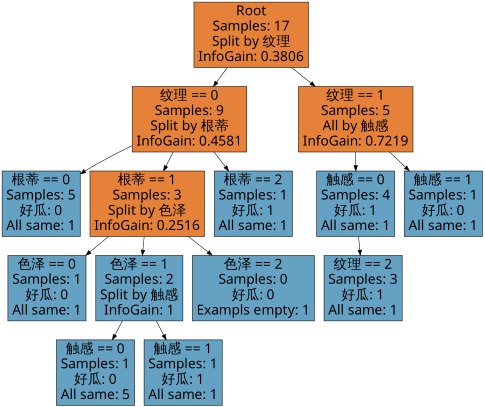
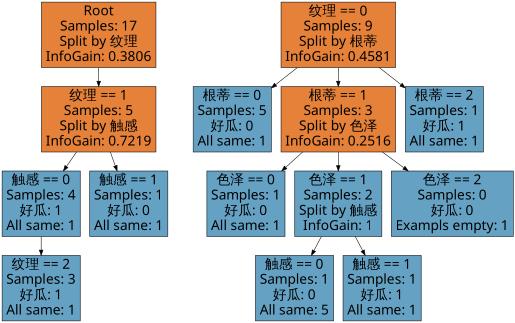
  digraph {
    node [color=black fillcolor="#64a1c3" fontname="Microsoft YaHei" fontsize=26 shape=box style=filled]
    edge [fontname="Microsoft YaHei" fontsize=26]
    n1 [fillcolor="#e58139" label="Root\nSamples: 17\nSplit by 纹理\nInfoGain: 0.3806"]
    n2 [fillcolor="#e58139" label="纹理 == 0\nSamples: 9\nSplit by 根蒂\nInfoGain: 0.4581"]
-   n3 [fillcolor="#e58139" label="纹理 == 1\nSamples: 5\nAll by 触感\nInfoGain: 0.7219"]
+   n3 [fillcolor="#e58139" label="纹理 == 1\nSamples: 5\nSplit by 触感\nInfoGain: 0.7219"]
    n4 [label="根蒂 == 0\nSamples: 5\n好瓜: 0\nAll same: 1"]
    n5 [fillcolor="#e58139" label="根蒂 == 1\nSamples: 3\nSplit by 色泽\nInfoGain: 0.2516"]
    n6 [label="根蒂 == 2\nSamples: 1\n好瓜: 1\nAll same: 1"]
    n7 [label="触感 == 0\nSamples: 4\n好瓜: 1\nAll same: 1"]
    n8 [label="触感 == 1\nSamples: 1\n好瓜: 0\nAll same: 1"]
    n9 [label="纹理 == 2\nSamples: 3\n好瓜: 1\nAll same: 1"]
    n10 [label="色泽 == 0\nSamples: 1\n好瓜: 0\nAll same: 1"]
    n11 [label="色泽 == 1\nSamples: 2\nSplit by 触感\nInfoGain: 1"]
    n12 [label="色泽 == 2\nSamples: 0\n好瓜: 0\nExampls empty: 1"]
    n13 [label="触感 == 0\nSamples: 1\n好瓜: 0\nAll same: 5"]
    n14 [label="触感 == 1\nSamples: 1\n好瓜: 1\nAll same: 1"]
-   n1 -> n2
    n1 -> n3
    n2 -> n4
    n2 -> n5
    n2 -> n6
    n3 -> n7
    n3 -> n8
    n5 -> n10
    n5 -> n11
    n5 -> n12
    n7 -> n9
    n11 -> n13
    n11 -> n14
  }
